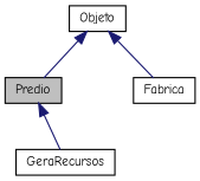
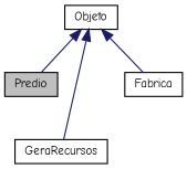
  digraph {
    fontname="Comic Neue"
    node [color=black fillcolor=white fontname="Comic Neue" fontsize=10 shape=record style=filled]
    edge [color=midnightblue dir=back fontname="Comic Neue" fontsize=10 labelfontname=Helvetica labelfontsize=10 style=solid]
    n1 [fillcolor=grey75 fontcolor=black height=0.2 label=Predio width=0.4]
    n2 [height=0.2 label=GeraRecursos width=0.4]
    n3 [height=0.2 label=Fabrica width=0.4]
    n4 [height=0.2 label=Objeto width=0.4]
-   n1 -> n2
+   n4 -> n2
    n4 -> n1
    n4 -> n3
  }
